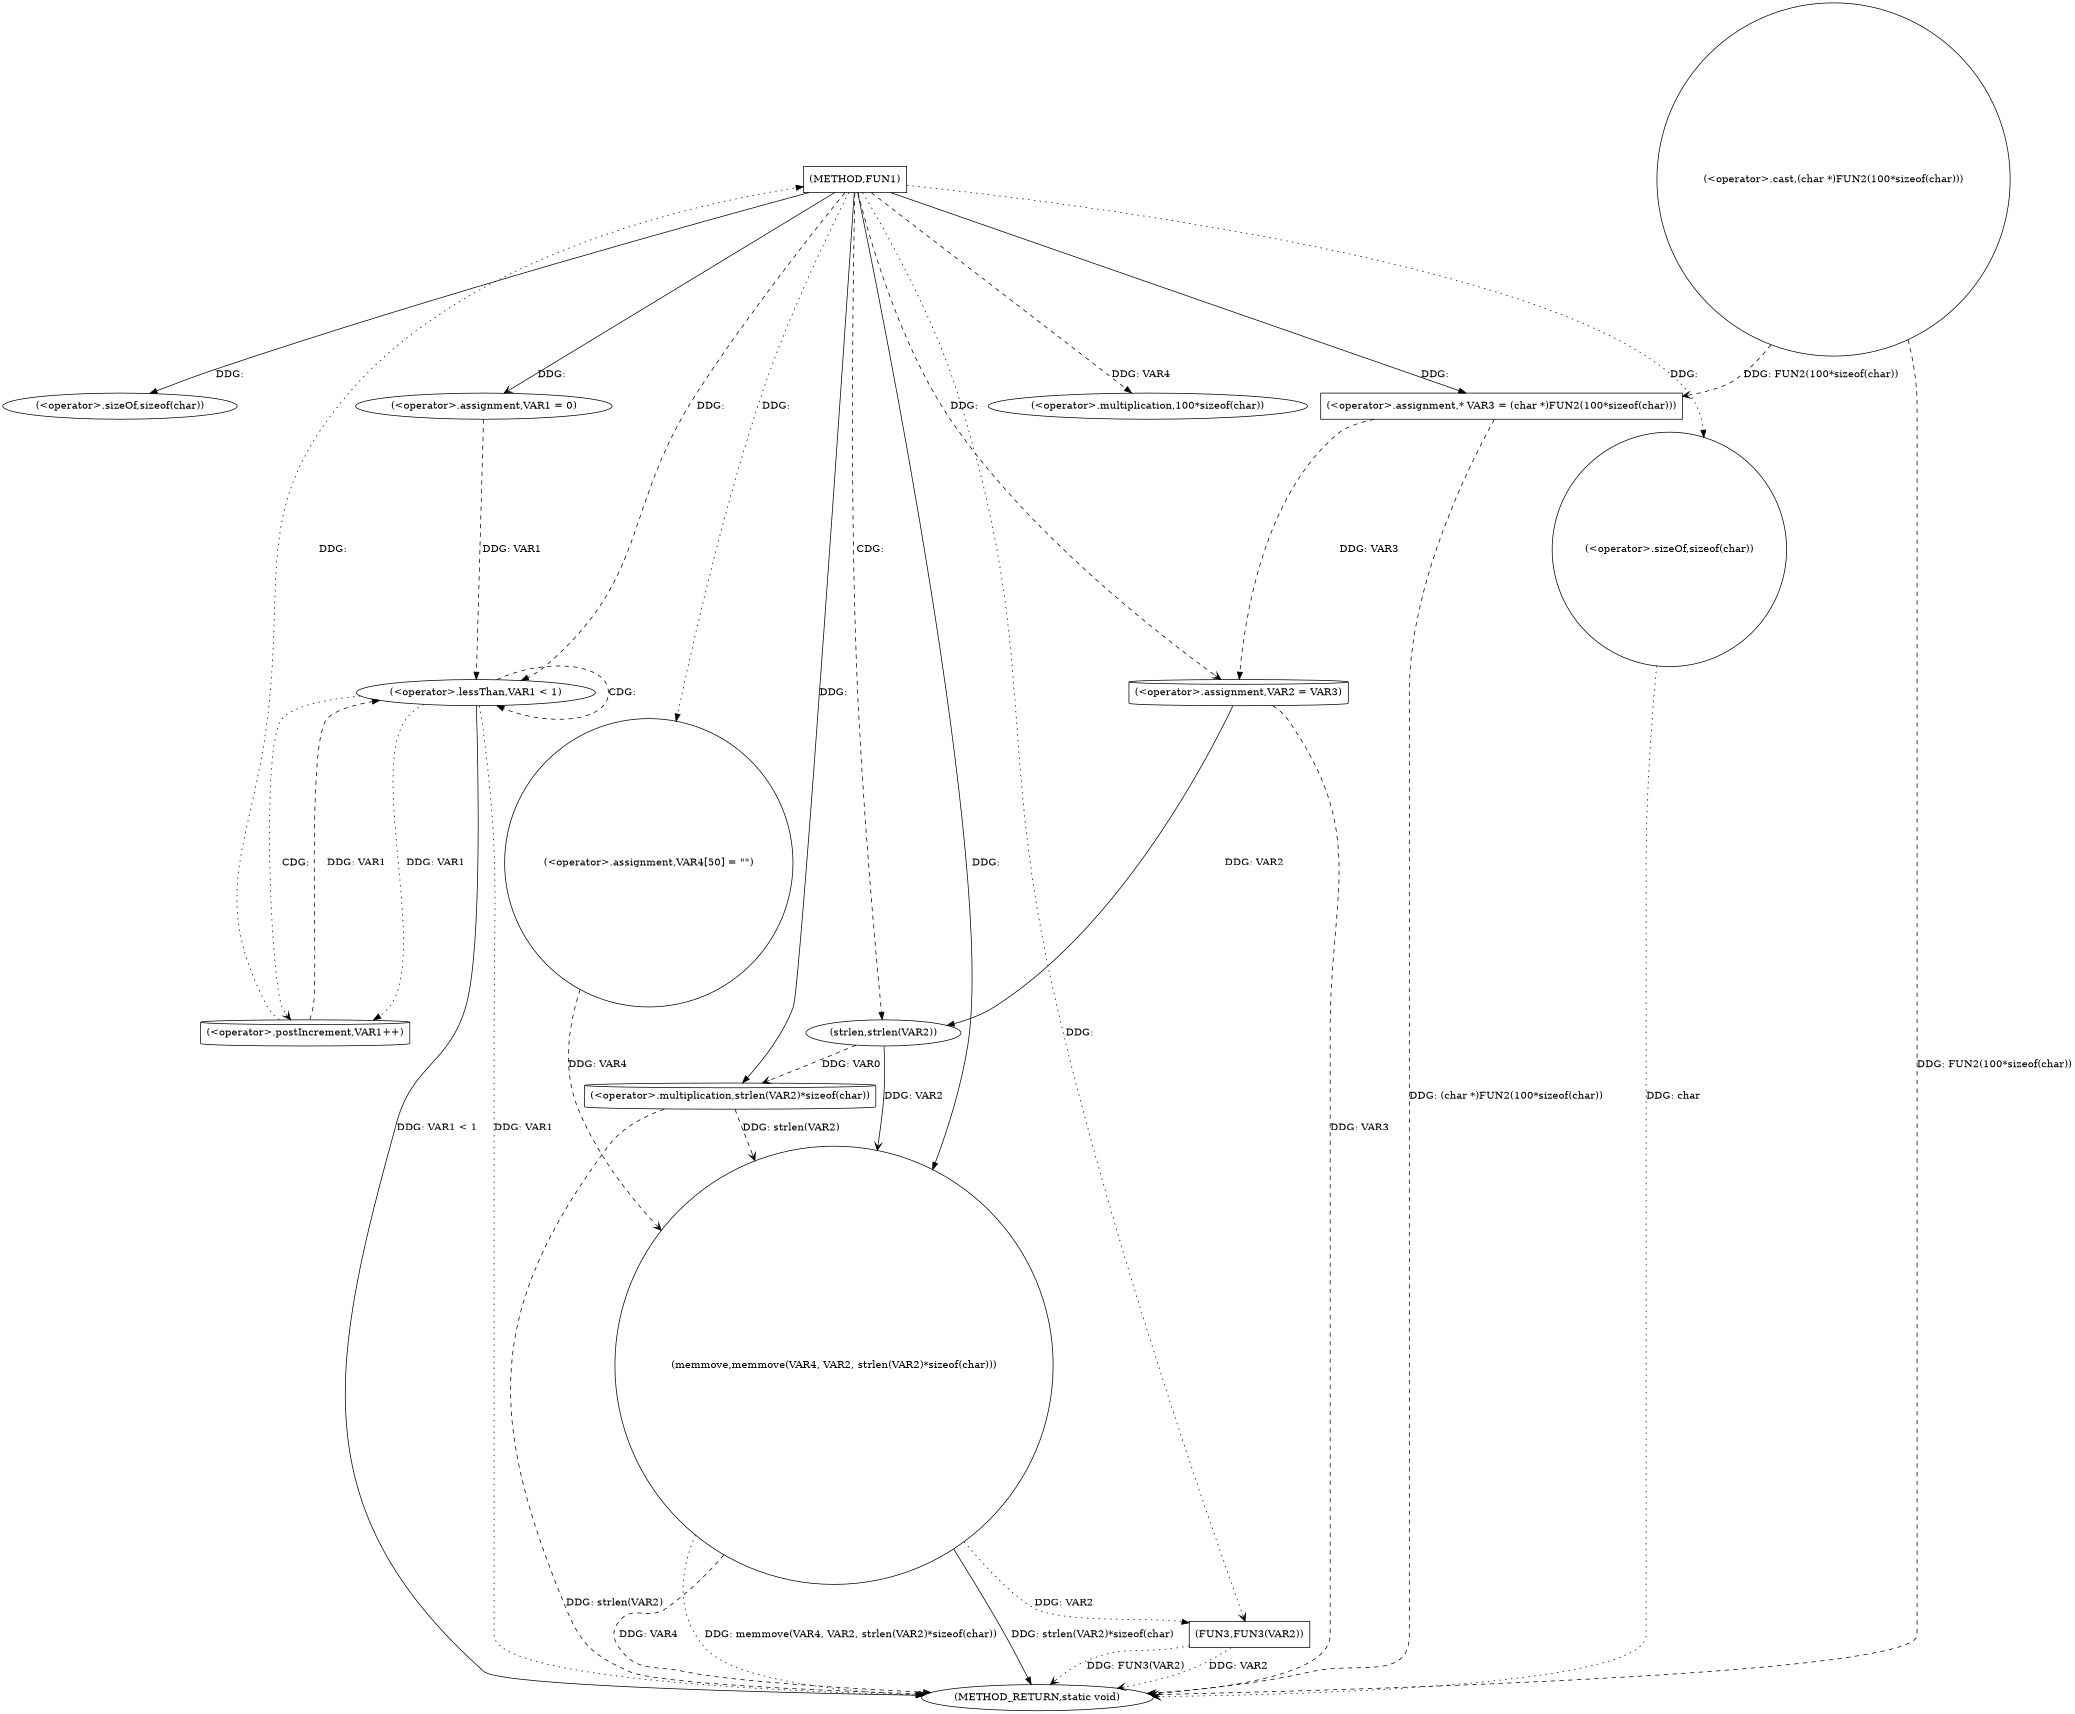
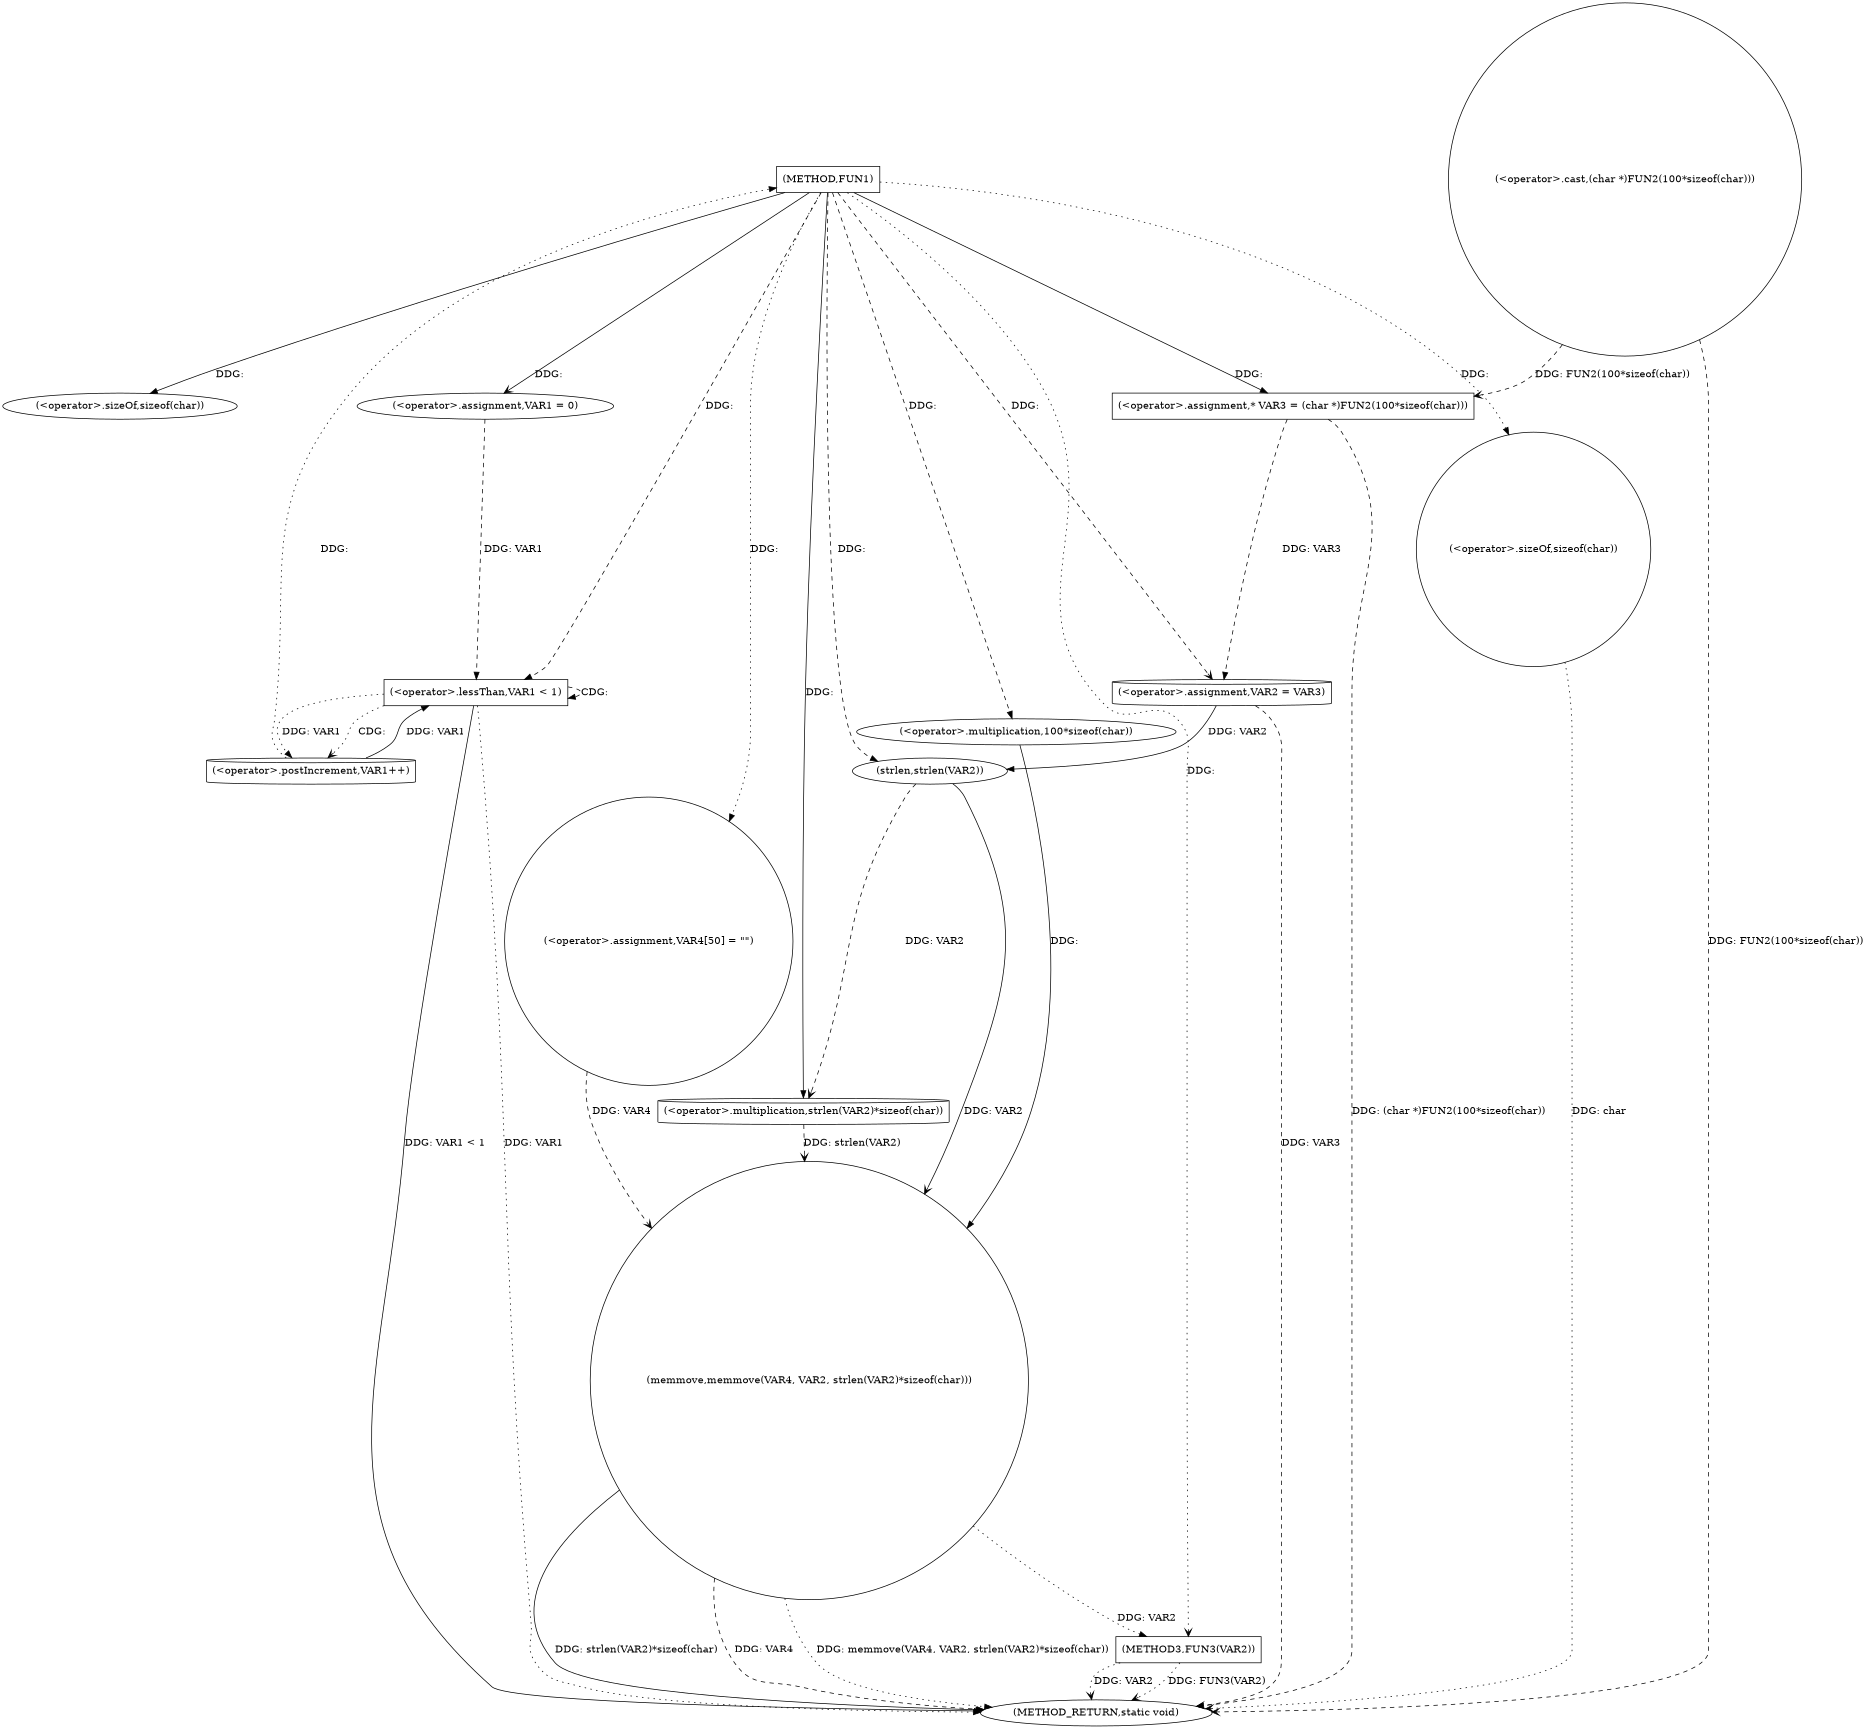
  digraph {
    node [shape=ellipse]
    edge [arrowhead=normal style=dashed]
    n1 [label="(METHOD,FUN1)" shape=box]
    n2 [label="(<operator>.assignment,* VAR3 = (char *)FUN2(100*sizeof(char)))" shape=box]
    n3 [label="(<operator>.multiplication,100*sizeof(char))"]
    n4 [label="(<operator>.sizeOf,sizeof(char))"]
    n5 [label="(<operator>.assignment,VAR2 = VAR3)" shape=cylinder]
    n6 [label="(<operator>.assignment,VAR1 = 0)"]
-   n7 [label="(<operator>.lessThan,VAR1 < 1)"]
+   n7 [label="(<operator>.lessThan,VAR1 < 1)" shape=box]
    n8 [label="(<operator>.assignment,VAR4[50] = \"\")" shape=circle]
    n9 [label="(memmove,memmove(VAR4, VAR2, strlen(VAR2)*sizeof(char)))" shape=circle]
    n10 [label="(<operator>.multiplication,strlen(VAR2)*sizeof(char))" shape=cylinder]
    n11 [label="(strlen,strlen(VAR2))"]
    n12 [label="(<operator>.sizeOf,sizeof(char))" shape=circle]
-   n13 [label="(FUN3,FUN3(VAR2))" shape=box]
+   n13 [label="(METHOD3,FUN3(VAR2))" shape=box]
    n14 [label="(METHOD_RETURN,static void)"]
    n15 [label="(<operator>.postIncrement,VAR1++)" shape=cylinder]
    n16 [label="(<operator>.cast,(char *)FUN2(100*sizeof(char)))" shape=circle]
    n1 -> n2 [label="DDG: " style=solid]
-   n1 -> n3 [label="DDG: VAR4"]
+   n1 -> n3 [label="DDG: "]
    n1 -> n4 [label="DDG: " style=solid]
    n1 -> n5 [arrowhead=vee label="DDG: "]
    n1 -> n6 [arrowhead=vee label="DDG: " style=solid]
    n1 -> n7 [label="DDG: "]
    n1 -> n8 [label="DDG: " style=dotted]
-   n1 -> n9 [label="DDG: " style=solid]
+   n3 -> n9 [label="DDG: " style=solid]
    n1 -> n10 [label="DDG: " style=solid]
-   n1 -> n11 [label="CDG: "]
+   n1 -> n11 [label="DDG: "]
    n1 -> n12 [label="DDG: " style=dotted]
    n1 -> n13 [arrowhead=vee label="DDG: " style=dotted]
    n2 -> n5 [label="DDG: VAR3"]
    n2 -> n14 [label="DDG: (char *)FUN2(100*sizeof(char))"]
    n5 -> n11 [label="DDG: VAR2" style=solid]
    n5 -> n14 [arrowhead=vee label="DDG: VAR3"]
    n6 -> n7 [label="DDG: VAR1"]
    n7 -> n7 [label="CDG: "]
    n7 -> n14 [label="DDG: VAR1 < 1" style=solid]
    n7 -> n14 [label="DDG: VAR1" style=dotted]
    n7 -> n15 [label="DDG: VAR1" style=dotted]
    n7 -> n15 [arrowhead=vee label="CDG: " style=dotted]
    n8 -> n9 [arrowhead=vee label="DDG: VAR4"]
    n9 -> n13 [label="DDG: VAR2" style=dotted]
    n9 -> n14 [label="DDG: VAR4"]
    n9 -> n14 [label="DDG: memmove(VAR4, VAR2, strlen(VAR2)*sizeof(char))" style=dotted]
    n9 -> n14 [label="DDG: strlen(VAR2)*sizeof(char)" style=solid]
    n10 -> n9 [arrowhead=vee label="DDG: strlen(VAR2)"]
-   n10 -> n14 [label="DDG: strlen(VAR2)"]
    n11 -> n9 [arrowhead=vee label="DDG: VAR2" style=solid]
-   n11 -> n10 [arrowhead=vee label="DDG: VAR0"]
+   n11 -> n10 [arrowhead=vee label="DDG: VAR2"]
    n12 -> n14 [arrowhead=vee label="DDG: char" style=dotted]
    n13 -> n14 [arrowhead=vee label="DDG: FUN3(VAR2)" style=dotted]
    n13 -> n14 [arrowhead=vee label="DDG: VAR2" style=dotted]
    n15 -> n1 [label="DDG: " style=dotted]
-   n15 -> n7 [label="DDG: VAR1"]
+   n15 -> n7 [label="DDG: VAR1" style=solid]
    n16 -> n2 [arrowhead=vee label="DDG: FUN2(100*sizeof(char))"]
    n16 -> n14 [arrowhead=vee label="DDG: FUN2(100*sizeof(char))"]
  }
